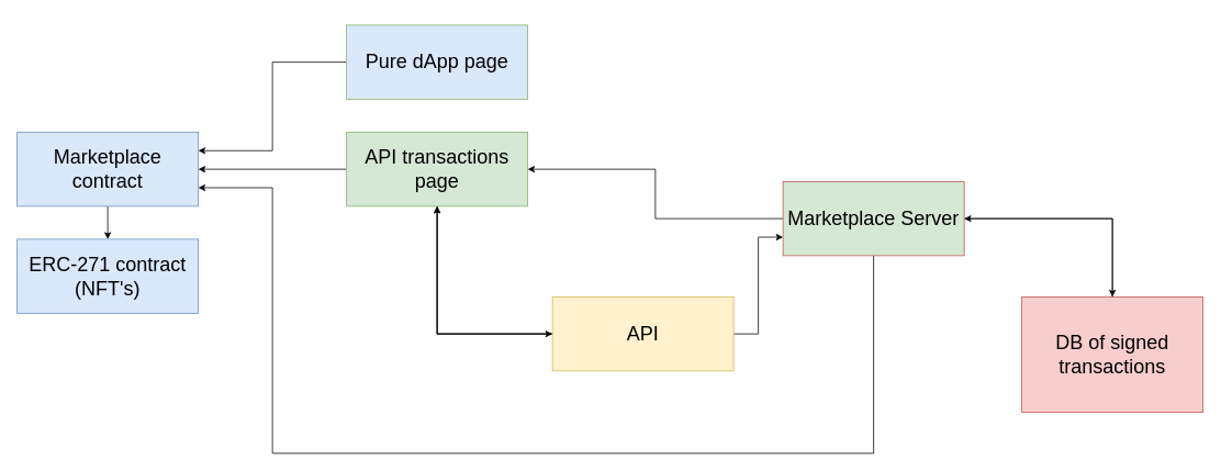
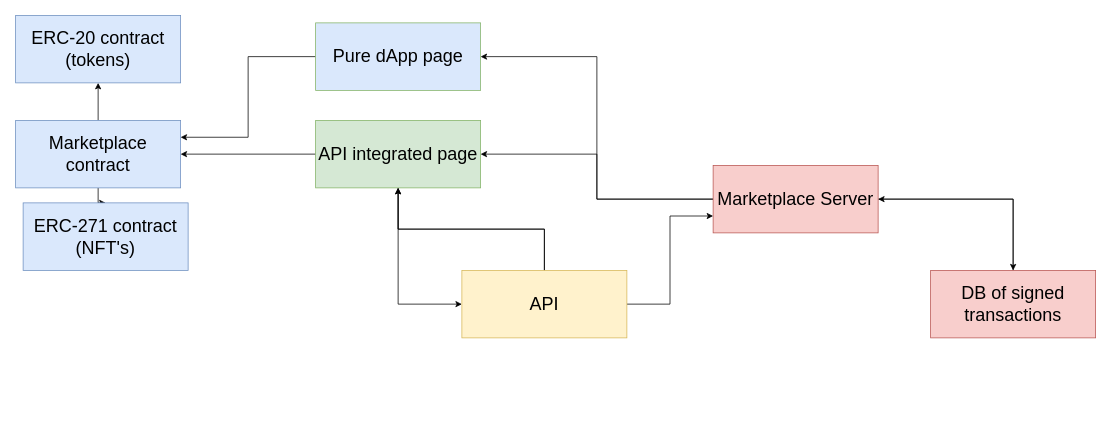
  <mxCell id="0" />
  <mxCell id="1" parent="0" />
+ <mxCell id="2" style="edgeStyle=orthogonalEdgeStyle;rounded=0;orthogonalLoop=1;jettySize=auto;html=1;fontSize=24;" edge="1" parent="1" source="4" target="6"><mxGeometry relative="1" as="geometry" /></mxCell>
  <mxCell id="3" style="edgeStyle=orthogonalEdgeStyle;rounded=0;orthogonalLoop=1;jettySize=auto;html=1;fontSize=24;" edge="1" parent="1" source="4" target="5"><mxGeometry relative="1" as="geometry" /></mxCell>
  <mxCell id="4" value="&lt;font style=&quot;font-size: 24px;&quot;&gt;Marketplace contract&lt;/font&gt;" style="rounded=0;whiteSpace=wrap;html=1;fillColor=#dae8fc;strokeColor=#6c8ebf;" vertex="1" parent="1"><mxGeometry x="20" y="160" width="220" height="90" as="geometry" /></mxCell>
- <mxCell id="5" value="&lt;font style=&quot;font-size: 24px;&quot;&gt;ERC-271 contract (NFT's)&lt;br&gt;&lt;/font&gt;" style="rounded=0;whiteSpace=wrap;html=1;fillColor=#dae8fc;strokeColor=#6c8ebf;" vertex="1" parent="1"><mxGeometry x="20" y="290" width="220" height="90" as="geometry" /></mxCell>
+ <mxCell id="5" value="&lt;font style=&quot;font-size: 24px;&quot;&gt;ERC-271 contract (NFT's)&lt;br&gt;&lt;/font&gt;" style="rounded=0;whiteSpace=wrap;html=1;fillColor=#dae8fc;strokeColor=#6c8ebf;" vertex="1" parent="1"><mxGeometry x="30" y="270" width="220" height="90" as="geometry" /></mxCell>
+ <mxCell id="6" value="&lt;font style=&quot;font-size: 24px;&quot;&gt;ERC-20 contract (tokens)&lt;br&gt;&lt;/font&gt;" style="rounded=0;whiteSpace=wrap;html=1;fillColor=#dae8fc;strokeColor=#6c8ebf;" vertex="1" parent="1"><mxGeometry x="20" y="20" width="220" height="90" as="geometry" /></mxCell>
  <mxCell id="7" style="edgeStyle=orthogonalEdgeStyle;rounded=0;orthogonalLoop=1;jettySize=auto;html=1;entryX=1;entryY=0.25;entryDx=0;entryDy=0;fontSize=24;" edge="1" parent="1" source="8" target="4"><mxGeometry relative="1" as="geometry" /></mxCell>
  <mxCell id="8" value="&lt;font style=&quot;font-size: 24px;&quot;&gt;Pure dApp page&lt;br&gt;&lt;/font&gt;" style="rounded=0;whiteSpace=wrap;html=1;fillColor=#dae8fc;strokeColor=#82b366;" vertex="1" parent="1"><mxGeometry x="420" y="30" width="220" height="90" as="geometry" /></mxCell>
  <mxCell id="9" style="edgeStyle=orthogonalEdgeStyle;rounded=0;orthogonalLoop=1;jettySize=auto;html=1;entryX=0;entryY=0.5;entryDx=0;entryDy=0;fontSize=24;" edge="1" parent="1" source="11" target="22"><mxGeometry relative="1" as="geometry"><Array as="points"><mxPoint x="530" y="405" /></Array></mxGeometry></mxCell>
  <mxCell id="10" style="edgeStyle=orthogonalEdgeStyle;rounded=0;orthogonalLoop=1;jettySize=auto;html=1;entryX=1;entryY=0.5;entryDx=0;entryDy=0;fontSize=24;" edge="1" parent="1" source="11" target="4"><mxGeometry relative="1" as="geometry" /></mxCell>
- <mxCell id="11" value="&lt;span style=&quot;font-size: 24px;&quot;&gt;API transactions page&lt;/span&gt;" style="rounded=0;whiteSpace=wrap;html=1;fillColor=#d5e8d4;strokeColor=#82b366;" vertex="1" parent="1"><mxGeometry x="420" y="160" width="220" height="90" as="geometry" /></mxCell>
+ <mxCell id="11" value="&lt;span style=&quot;font-size: 24px;&quot;&gt;API integrated page&lt;/span&gt;" style="rounded=0;whiteSpace=wrap;html=1;fillColor=#d5e8d4;strokeColor=#82b366;" vertex="1" parent="1"><mxGeometry x="420" y="160" width="220" height="90" as="geometry" /></mxCell>
  <mxCell id="12" style="edgeStyle=orthogonalEdgeStyle;rounded=0;orthogonalLoop=1;jettySize=auto;html=1;fontSize=24;" edge="1" parent="1" source="16" target="18"><mxGeometry relative="1" as="geometry" /></mxCell>
- <mxCell id="13" style="edgeStyle=orthogonalEdgeStyle;rounded=0;orthogonalLoop=1;jettySize=auto;html=1;entryX=1;entryY=0.75;entryDx=0;entryDy=0;fontSize=24;" edge="1" parent="1" source="16" target="4"><mxGeometry relative="1" as="geometry"><Array as="points"><mxPoint x="1060" y="550" /><mxPoint x="330" y="550" /><mxPoint x="330" y="227" /></Array></mxGeometry></mxCell>
  <mxCell id="14" style="edgeStyle=orthogonalEdgeStyle;rounded=0;orthogonalLoop=1;jettySize=auto;html=1;" edge="1" parent="1" source="16" target="11"><mxGeometry relative="1" as="geometry" /></mxCell>
- <mxCell id="16" value="&lt;font style=&quot;font-size: 24px;&quot;&gt;Marketplace Server&lt;br&gt;&lt;/font&gt;" style="rounded=0;whiteSpace=wrap;html=1;fillColor=#d5e8d4;strokeColor=#b85450;" vertex="1" parent="1"><mxGeometry x="950" y="220" width="220" height="90" as="geometry" /></mxCell>
+ <mxCell id="15" style="edgeStyle=orthogonalEdgeStyle;rounded=0;orthogonalLoop=1;jettySize=auto;html=1;entryX=1;entryY=0.5;entryDx=0;entryDy=0;" edge="1" parent="1" source="16" target="8"><mxGeometry relative="1" as="geometry" /></mxCell>
+ <mxCell id="16" value="&lt;font style=&quot;font-size: 24px;&quot;&gt;Marketplace Server&lt;br&gt;&lt;/font&gt;" style="rounded=0;whiteSpace=wrap;html=1;fillColor=#f8cecc;strokeColor=#b85450;" vertex="1" parent="1"><mxGeometry x="950" y="220" width="220" height="90" as="geometry" /></mxCell>
  <mxCell id="17" style="edgeStyle=orthogonalEdgeStyle;rounded=0;orthogonalLoop=1;jettySize=auto;html=1;fontSize=24;" edge="1" parent="1" source="18" target="16"><mxGeometry relative="1" as="geometry"><Array as="points"><mxPoint x="1350" y="265" /></Array></mxGeometry></mxCell>
- <mxCell id="18" value="&lt;font style=&quot;font-size: 24px;&quot;&gt;DB of signed transactions&lt;br&gt;&lt;/font&gt;" style="rounded=0;whiteSpace=wrap;html=1;fillColor=#f8cecc;strokeColor=#b85450;" vertex="1" parent="1"><mxGeometry x="1240" y="360" width="220" height="140" as="geometry" /></mxCell>
+ <mxCell id="18" value="&lt;font style=&quot;font-size: 24px;&quot;&gt;DB of signed transactions&lt;br&gt;&lt;/font&gt;" style="rounded=0;whiteSpace=wrap;html=1;fillColor=#f8cecc;strokeColor=#b85450;" vertex="1" parent="1"><mxGeometry x="1240" y="360" width="220" height="90" as="geometry" /></mxCell>
  <mxCell id="19" style="edgeStyle=orthogonalEdgeStyle;rounded=0;orthogonalLoop=1;jettySize=auto;html=1;fontSize=24;" edge="1" parent="1" source="22" target="11"><mxGeometry relative="1" as="geometry" /></mxCell>
  <mxCell id="20" style="edgeStyle=orthogonalEdgeStyle;rounded=0;orthogonalLoop=1;jettySize=auto;html=1;entryX=0.5;entryY=1;entryDx=0;entryDy=0;fontSize=24;" edge="1" parent="1" source="22" target="11"><mxGeometry relative="1" as="geometry" /></mxCell>
  <mxCell id="21" style="edgeStyle=orthogonalEdgeStyle;rounded=0;orthogonalLoop=1;jettySize=auto;html=1;entryX=0;entryY=0.75;entryDx=0;entryDy=0;" edge="1" parent="1" source="22" target="16"><mxGeometry relative="1" as="geometry" /></mxCell>
- <mxCell id="22" value="&lt;font style=&quot;font-size: 24px;&quot;&gt;API&lt;/font&gt;" style="rounded=0;whiteSpace=wrap;html=1;fillColor=#fff2cc;strokeColor=#d6b656;" vertex="1" parent="1"><mxGeometry x="670" y="360" width="220" height="90" as="geometry" /></mxCell>
+ <mxCell id="22" value="&lt;font style=&quot;font-size: 24px;&quot;&gt;API&lt;/font&gt;" style="rounded=0;whiteSpace=wrap;html=1;fillColor=#fff2cc;strokeColor=#d6b656;" vertex="1" parent="1"><mxGeometry x="615" y="360" width="220" height="90" as="geometry" /></mxCell>
